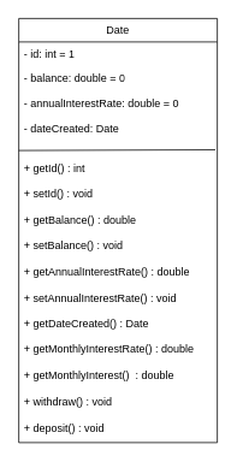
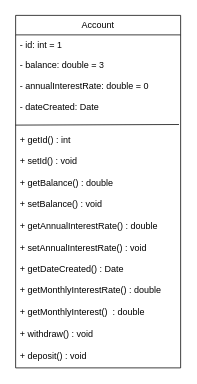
  <mxCell id="0" />
  <mxCell id="1" parent="0" />
- <mxCell id="2" value="Date" style="swimlane;fontStyle=0;childLayout=stackLayout;horizontal=1;startSize=26;fillColor=none;horizontalStack=0;resizeParent=1;resizeParentMax=0;resizeLast=0;collapsible=1;marginBottom=0;whiteSpace=wrap;html=1;" parent="1" vertex="1"><mxGeometry x="20" y="20" width="220" height="470" as="geometry" /></mxCell>
+ <mxCell id="2" value="Account" style="swimlane;fontStyle=0;childLayout=stackLayout;horizontal=1;startSize=26;fillColor=none;horizontalStack=0;resizeParent=1;resizeParentMax=0;resizeLast=0;collapsible=1;marginBottom=0;whiteSpace=wrap;html=1;" parent="1" vertex="1"><mxGeometry x="20" y="20" width="220" height="470" as="geometry" /></mxCell>
  <mxCell id="3" value="- id: int = 1" style="text;strokeColor=none;fillColor=none;align=left;verticalAlign=top;spacingLeft=4;spacingRight=4;overflow=hidden;rotatable=0;points=[[0,0.5],[1,0.5]];portConstraint=eastwest;whiteSpace=wrap;html=1;" parent="2" vertex="1"><mxGeometry y="26" width="220" height="26" as="geometry" /></mxCell>
- <mxCell id="4" value="&lt;span class=&quot;hljs-operator&quot;&gt;-&lt;/span&gt; balance: &lt;span class=&quot;hljs-keyword&quot;&gt;double = 0&lt;/span&gt;" style="text;strokeColor=none;fillColor=none;align=left;verticalAlign=top;spacingLeft=4;spacingRight=4;overflow=hidden;rotatable=0;points=[[0,0.5],[1,0.5]];portConstraint=eastwest;whiteSpace=wrap;html=1;" parent="2" vertex="1"><mxGeometry y="52" width="220" height="28" as="geometry" /></mxCell>
+ <mxCell id="4" value="&lt;span class=&quot;hljs-operator&quot;&gt;-&lt;/span&gt; balance: &lt;span class=&quot;hljs-keyword&quot;&gt;double = 3&lt;/span&gt;" style="text;strokeColor=none;fillColor=none;align=left;verticalAlign=top;spacingLeft=4;spacingRight=4;overflow=hidden;rotatable=0;points=[[0,0.5],[1,0.5]];portConstraint=eastwest;whiteSpace=wrap;html=1;" parent="2" vertex="1"><mxGeometry y="52" width="220" height="28" as="geometry" /></mxCell>
  <mxCell id="5" value="" style="endArrow=none;html=1;rounded=0;exitX=0.016;exitY=0.17;exitDx=0;exitDy=0;exitPerimeter=0;entryX=1.006;entryY=0.168;entryDx=0;entryDy=0;entryPerimeter=0;" parent="2" edge="1"><mxGeometry width="50" height="50" relative="1" as="geometry"><mxPoint x="-1.319e-13" y="146.3" as="sourcePoint" /><mxPoint x="217.8" y="145.52" as="targetPoint" /></mxGeometry></mxCell>
  <mxCell id="6" value="&lt;span class=&quot;hljs-operator&quot;&gt;-&lt;/span&gt; annualInterestRate: &lt;span class=&quot;hljs-keyword&quot;&gt;double = 0&lt;/span&gt;&lt;div&gt;&amp;nbsp;&lt;/div&gt;&lt;div&gt;&lt;span class=&quot;hljs-operator&quot;&gt;-&lt;/span&gt; dateCreated: &lt;span class=&quot;hljs-type&quot;&gt;Date&lt;/span&gt;&lt;br&gt;&lt;/div&gt;&lt;div&gt;&lt;span class=&quot;hljs-type&quot;&gt;&lt;br&gt;&lt;/span&gt;&lt;/div&gt;&lt;div&gt;&lt;span class=&quot;hljs-type&quot;&gt;&lt;br&gt;&lt;/span&gt;&lt;/div&gt;&lt;div&gt;+ getId() : int&amp;nbsp;&lt;/div&gt;&lt;div&gt;&lt;br&gt;&lt;/div&gt;&lt;div&gt;+ setId() : void&amp;nbsp;&lt;/div&gt;&lt;div&gt;&lt;br&gt;&lt;/div&gt;&lt;div&gt;+ getBalance() : double&lt;/div&gt;&lt;div&gt;&lt;br&gt;&lt;/div&gt;&lt;div&gt;+ setBalance() : void&amp;nbsp;&lt;/div&gt;&lt;div&gt;&lt;span style=&quot;background-color: initial;&quot;&gt;&lt;br&gt;&lt;/span&gt;&lt;/div&gt;&lt;div&gt;&lt;span style=&quot;background-color: initial;&quot;&gt;+ getAnnualInterestRate() : double&lt;/span&gt;&lt;br&gt;&lt;/div&gt;&lt;div&gt;&lt;br&gt;&lt;/div&gt;&lt;div&gt;+ setAnnualInterestRate() : void&amp;nbsp;&lt;/div&gt;&lt;div&gt;&lt;br&gt;&lt;/div&gt;&lt;div&gt;+ getDateCreated() : Date&lt;/div&gt;&lt;div&gt;&lt;br&gt;&lt;/div&gt;&lt;div&gt;+ getMonthlyInterestRate() : double&amp;nbsp;&lt;/div&gt;&lt;div&gt;&lt;br&gt;&lt;/div&gt;&lt;div&gt;+ getMonthlyInterest()&amp;nbsp; : double&lt;/div&gt;&lt;div&gt;&lt;br&gt;&lt;/div&gt;&lt;div&gt;+ withdraw() : void&amp;nbsp;&lt;/div&gt;&lt;div&gt;&lt;br&gt;&lt;/div&gt;&lt;div&gt;+ deposit() : void&amp;nbsp;&lt;/div&gt;&lt;div&gt;&lt;br&gt;&lt;/div&gt;&lt;div&gt;&lt;br&gt;&lt;/div&gt;" style="text;strokeColor=none;fillColor=none;align=left;verticalAlign=top;spacingLeft=4;spacingRight=4;overflow=hidden;rotatable=0;points=[[0,0.5],[1,0.5]];portConstraint=eastwest;whiteSpace=wrap;html=1;" parent="2" vertex="1"><mxGeometry y="80" width="220" height="390" as="geometry" /></mxCell>
